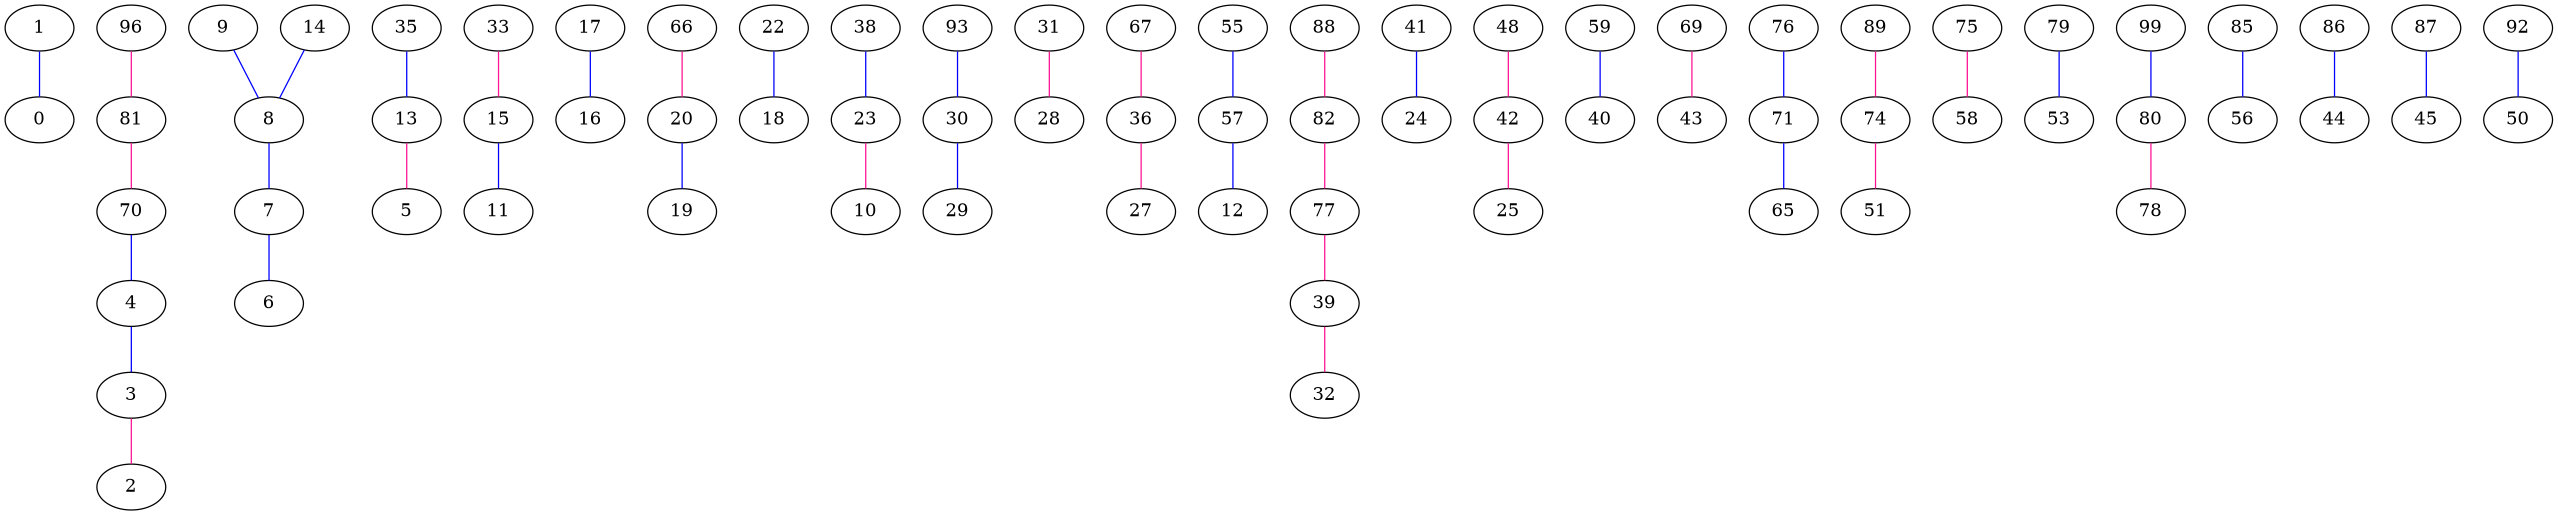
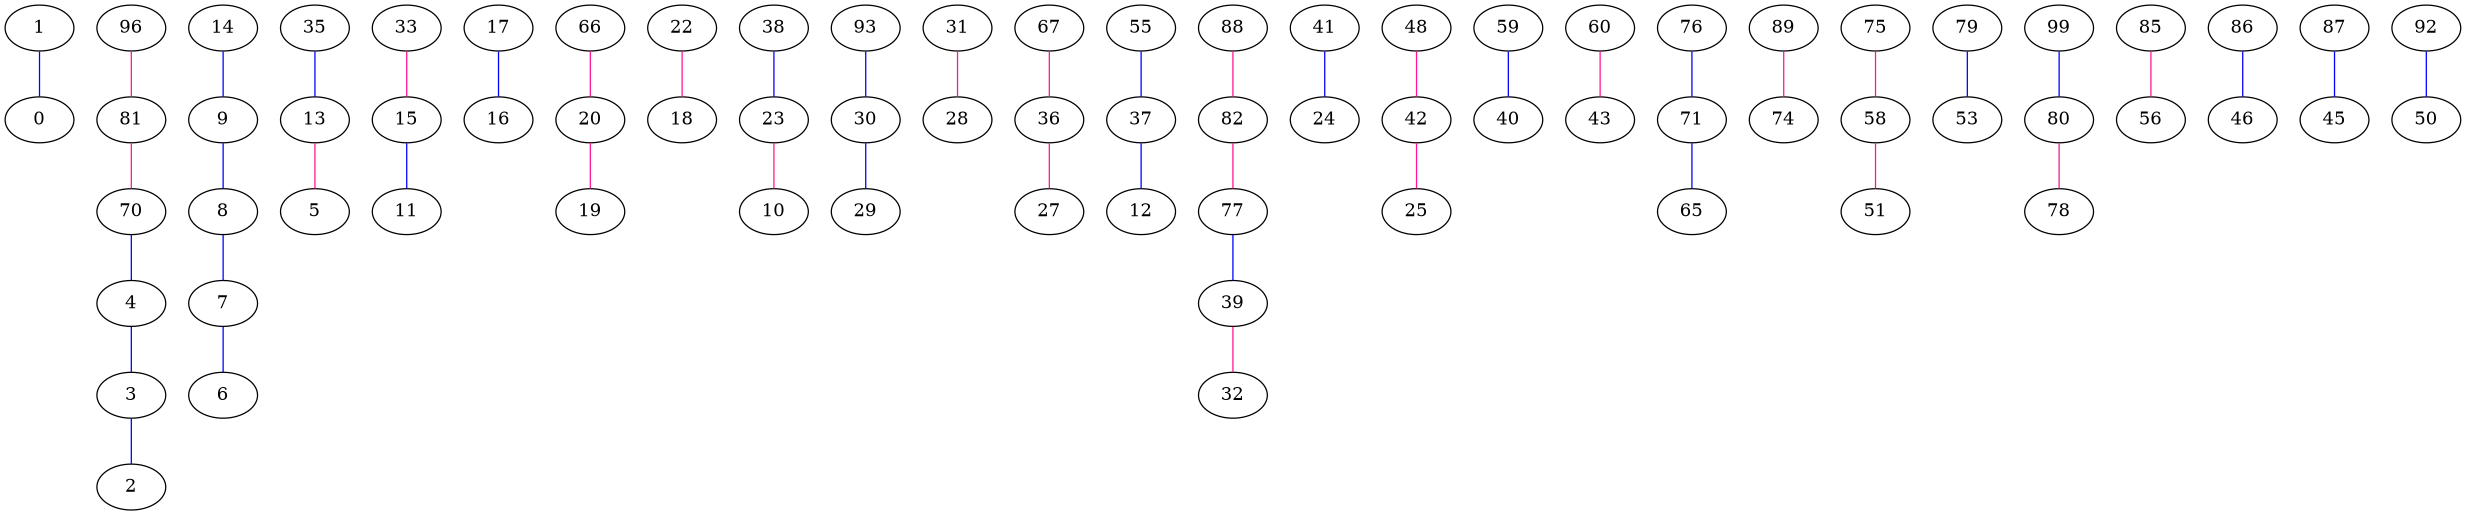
  graph {
    edge [color=blue]
    1
    0
    3
    2
    4
    7
    6
    8
    9
    13
    5
    14
    15
    11
    17
    16
    20
    19
    22
    18
    23
    10
    30
    29
    31
    28
    33
    35
    36
    27
-   37 [label=57]
+   37
    12
    38
    39
    32
    41
    24
    n38 [label=25]
    42
    48
    55
    59
    40
    n44 [label=67]
    66
-   69
+   69 [label=60]
    43
    70
    71
    65
    74
    51
    75
    58
    76
    77
    79
    53
    80
    78
    81
    82
    85
    56
    86
-   46 [label=44]
+   46
    87
    45
    88
    89
    92
    50
    93
    96
    99
    1 -- 0
-   3 -- 2 [color=deeppink]
+   3 -- 2
    4 -- 3
    7 -- 6
    8 -- 7
    9 -- 8
    13 -- 5 [color=deeppink]
-   14 -- 8
+   14 -- 9
    15 -- 11
    17 -- 16
-   20 -- 19
-   22 -- 18
+   20 -- 19 [color=deeppink]
+   22 -- 18 [color=deeppink]
    23 -- 10 [color=deeppink]
    30 -- 29
    31 -- 28 [color=deeppink]
    33 -- 15 [color=deeppink]
    35 -- 13
    36 -- 27 [color=deeppink]
    37 -- 12
    38 -- 23
    39 -- 32 [color=deeppink]
    41 -- 24
    42 -- n38 [color=deeppink]
    48 -- 42 [color=deeppink]
    55 -- 37
    59 -- 40
    n44 -- 36 [color=deeppink]
    66 -- 20 [color=deeppink]
    69 -- 43 [color=deeppink]
    70 -- 4
    71 -- 65
-   74 -- 51 [color=deeppink]
+   58 -- 51 [color=deeppink]
    75 -- 58 [color=deeppink]
    76 -- 71
-   77 -- 39 [color=deeppink]
+   77 -- 39
    79 -- 53
    80 -- 78 [color=deeppink]
    81 -- 70 [color=deeppink]
    82 -- 77 [color=deeppink]
-   85 -- 56
+   85 -- 56 [color=deeppink]
    86 -- 46
    87 -- 45
    88 -- 82 [color=deeppink]
    89 -- 74 [color=deeppink]
    92 -- 50
    93 -- 30
    96 -- 81 [color=deeppink]
    99 -- 80
  }
